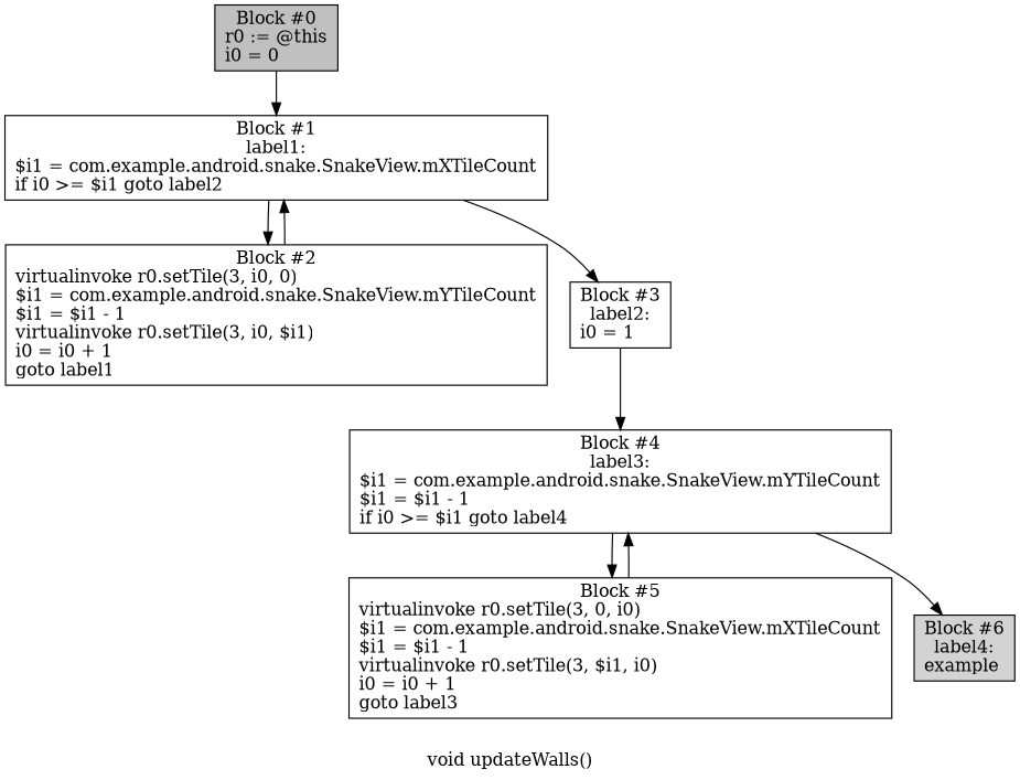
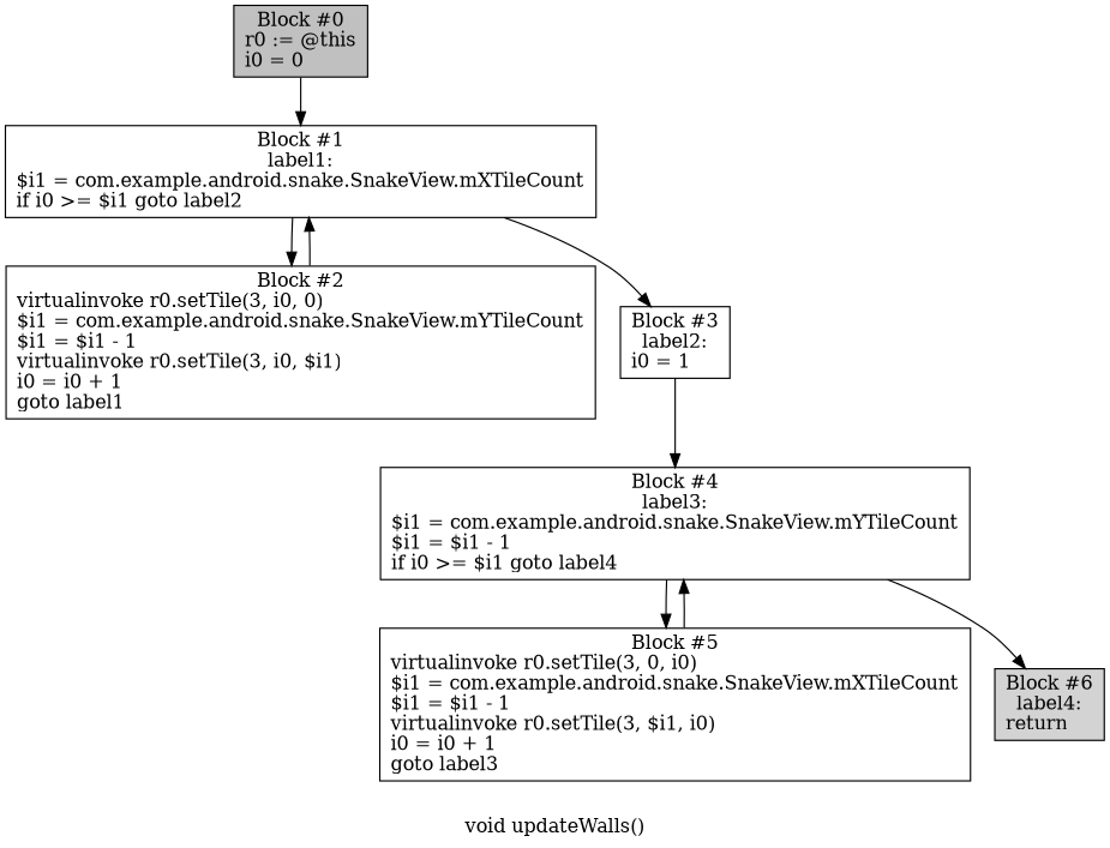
  digraph {
    label="void updateWalls()"
    node [shape=box]
    n1 [fillcolor=gray label="Block #0\nr0 := @this\li0 = 0\l" style=filled]
    n2 [label="Block #1\nlabel1:\n$i1 = com.example.android.snake.SnakeView.mXTileCount\lif i0 >= $i1 goto label2\l"]
    n3 [label="Block #2\nvirtualinvoke r0.setTile(3, i0, 0)\l$i1 = com.example.android.snake.SnakeView.mYTileCount\l$i1 = $i1 - 1\lvirtualinvoke r0.setTile(3, i0, $i1)\li0 = i0 + 1\lgoto label1\l"]
    n4 [label="Block #3\nlabel2:\ni0 = 1\l"]
    n5 [label="Block #4\nlabel3:\n$i1 = com.example.android.snake.SnakeView.mYTileCount\l$i1 = $i1 - 1\lif i0 >= $i1 goto label4\l"]
    n6 [label="Block #5\nvirtualinvoke r0.setTile(3, 0, i0)\l$i1 = com.example.android.snake.SnakeView.mXTileCount\l$i1 = $i1 - 1\lvirtualinvoke r0.setTile(3, $i1, i0)\li0 = i0 + 1\lgoto label3\l"]
-   n7 [fillcolor=lightgray label="Block #6\nlabel4:\nexample\l" style=filled]
+   n7 [fillcolor=lightgray label="Block #6\nlabel4:\nreturn\l" style=filled]
    n1 -> n2
    n2 -> n3
    n2 -> n4
    n3 -> n2
    n4 -> n5
    n5 -> n6
    n5 -> n7
    n6 -> n5
  }
